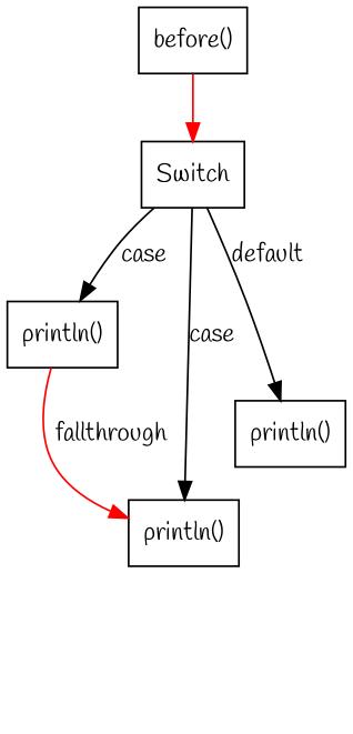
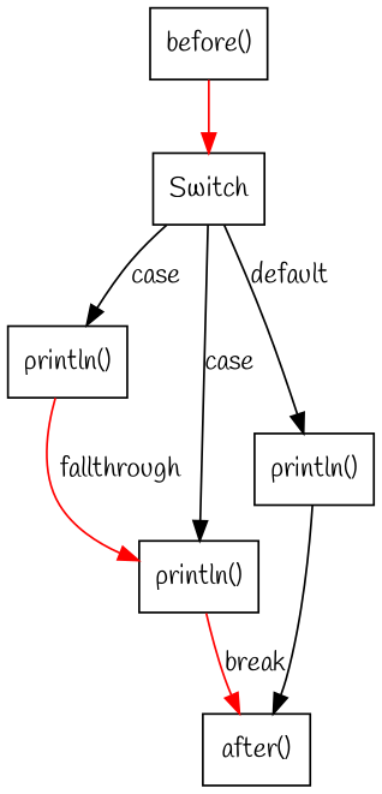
  digraph {
    compound=true
    fontname=Handlee
    node [fillcolor=white fontname=Handlee shape=rect style=filled]
    edge [fontname=Handlee]
    n1 [label="before()"]
    n2 [label=Switch]
    n3 [label="println()"]
    n4 [label="println()"]
    n5 [label="println()"]
+   n6 [label="after()"]
    n1 -> n2 [color=red]
    n2 -> n3 [label=case]
    n2 -> n4 [label=case]
    n2 -> n5 [label=default]
    n3 -> n4 [color=red label=fallthrough]
+   n4 -> n6 [color=red label=break]
+   n5 -> n6
  }
